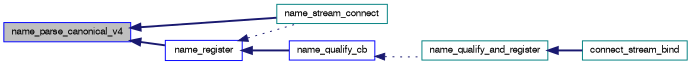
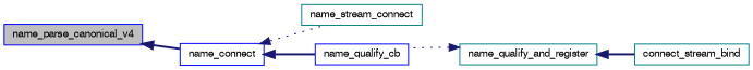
  digraph {
    rankdir=LR
    node [color=blue fillcolor=white fontname=FreeSans fontsize=10 shape=record style=filled]
    edge [color=midnightblue dir=back fontname=FreeSans fontsize=10 labelfontname=FreeSans labelfontsize=10 style=bold]
    n1 [fillcolor=grey75 fontcolor=black height=0.2 label=name_parse_canonical_v4 width=0.4]
-   n2 [height=0.2 label=name_register width=0.4]
+   n2 [height=0.2 label=name_connect width=0.4]
    n3 [color=teal height=0.2 label=name_stream_connect width=0.4]
    n4 [height=0.2 label=name_qualify_cb width=0.4]
    n5 [color=teal height=0.2 label=name_qualify_and_register width=0.4]
    n6 [color=teal height=0.2 label=connect_stream_bind width=0.4]
    n1 -> n2
-   n1 -> n3
    n2 -> n3 [style=dotted]
    n2 -> n4
-   n4 -> n5 [style=dotted]
+   n5 -> n4 [style=dotted]
    n5 -> n6
  }
